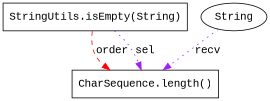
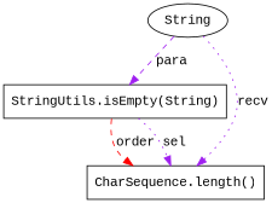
  digraph {
    fontname="Liberation Mono"
    node [fontname="Liberation Mono" shape=box]
    edge [color=purple fontname="Liberation Mono" style=dashed]
    n1 [label="StringUtils.isEmpty(String)"]
    n2 [label="CharSequence.length()"]
    n3 [label=String shape=ellipse]
    n1 -> n2 [color=red label=order]
    n1 -> n2 [label=sel style=dotted]
+   n3 -> n1 [label=para]
    n3 -> n2 [label=recv style=dotted]
  }
